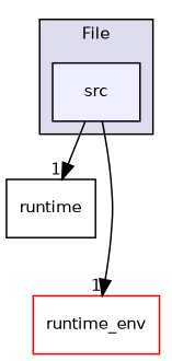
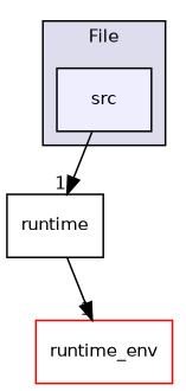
  digraph {
    compound=true
    node [fontname=Helvetica fontsize=10 shape=box style=filled]
    edge [headlabel=1 labeldistance=1.5 labelfontname=Helvetica labelfontsize=10]
    n1 [fillcolor="#eeeeff" label=src pencolor=black]
    n2 [label=runtime style=""]
    n3 [color=red fillcolor=white label=runtime_env]
    subgraph cluster_1 {
      bgcolor="#ddddee"
      fontname=Helvetica
      fontsize=10
      label=File
      pencolor=black
      n1
    }
    n1 -> n2
-   n1 -> n3
+   n2 -> n3
  }
